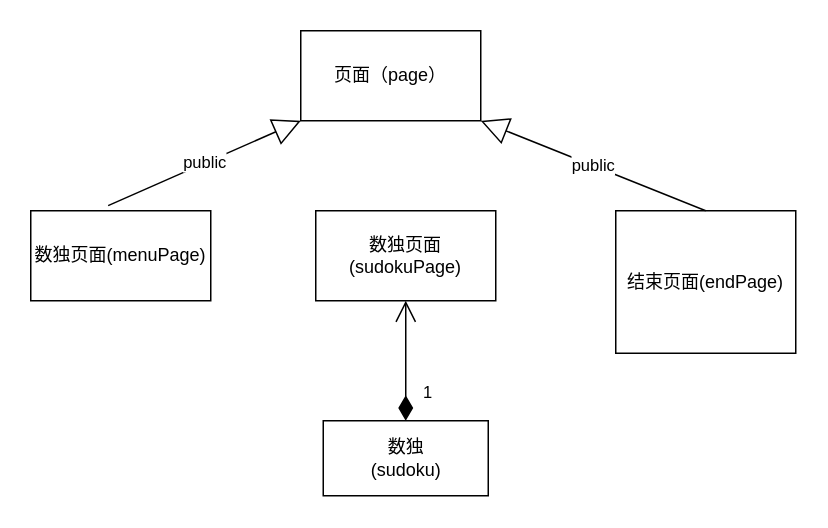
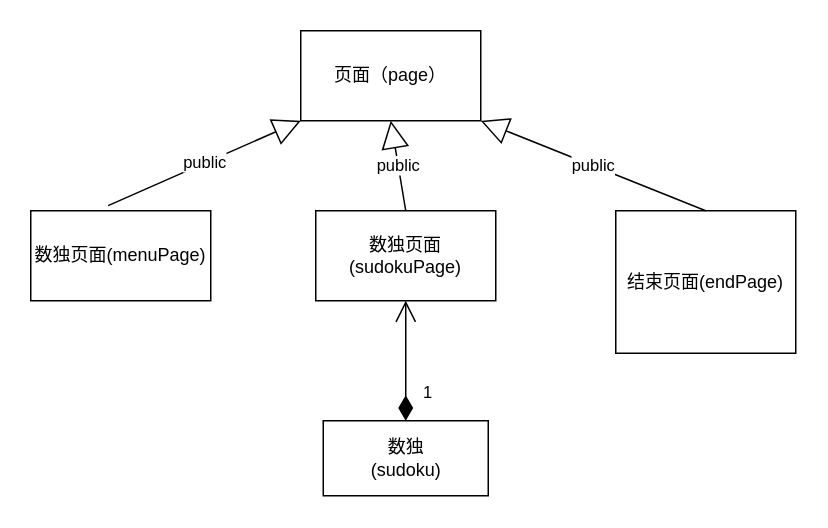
  <mxCell id="0" />
  <mxCell id="1" parent="0" />
  <mxCell id="2" value="页面（page）" style="rounded=0;whiteSpace=wrap;html=1;" parent="1" vertex="1"><mxGeometry x="200" y="20" width="120" height="60" as="geometry" /></mxCell>
  <mxCell id="3" value="数独页面(menuPage)" style="rounded=0;whiteSpace=wrap;html=1;" parent="1" vertex="1"><mxGeometry x="20" y="140" width="120" height="60" as="geometry" /></mxCell>
  <mxCell id="4" value="数独页面(sudokuPage)" style="rounded=0;whiteSpace=wrap;html=1;" parent="1" vertex="1"><mxGeometry x="210" y="140" width="120" height="60" as="geometry" /></mxCell>
  <mxCell id="5" value="结束页面(endPage)" style="rounded=0;whiteSpace=wrap;html=1;" parent="1" vertex="1"><mxGeometry x="410" y="140" width="120" height="95" as="geometry" /></mxCell>
  <mxCell id="6" value="public" style="endArrow=block;endSize=16;endFill=0;html=1;rounded=0;exitX=0.43;exitY=-0.057;exitDx=0;exitDy=0;exitPerimeter=0;entryX=0;entryY=1;entryDx=0;entryDy=0;" parent="1" source="3" target="2" edge="1"><mxGeometry width="160" relative="1" as="geometry"><mxPoint x="260" y="300" as="sourcePoint" /><mxPoint x="420" y="300" as="targetPoint" /></mxGeometry></mxCell>
+ <mxCell id="7" value="public" style="endArrow=block;endSize=16;endFill=0;html=1;rounded=0;exitX=0.5;exitY=0;exitDx=0;exitDy=0;entryX=0.5;entryY=1;entryDx=0;entryDy=0;" parent="1" source="4" target="2" edge="1"><mxGeometry width="160" relative="1" as="geometry"><mxPoint x="260" y="300" as="sourcePoint" /><mxPoint x="420" y="300" as="targetPoint" /></mxGeometry></mxCell>
  <mxCell id="8" value="public" style="endArrow=block;endSize=16;endFill=0;html=1;rounded=0;exitX=0.5;exitY=0;exitDx=0;exitDy=0;entryX=1;entryY=1;entryDx=0;entryDy=0;" parent="1" source="5" target="2" edge="1"><mxGeometry width="160" relative="1" as="geometry"><mxPoint x="260" y="300" as="sourcePoint" /><mxPoint x="420" y="300" as="targetPoint" /></mxGeometry></mxCell>
  <mxCell id="9" value="数独&lt;br&gt;(sudoku)" style="html=1;" vertex="1" parent="1"><mxGeometry x="215" y="280" width="110" height="50" as="geometry" /></mxCell>
  <mxCell id="10" value="1" style="endArrow=open;html=1;endSize=12;startArrow=diamondThin;startSize=14;startFill=1;edgeStyle=orthogonalEdgeStyle;align=left;verticalAlign=bottom;rounded=0;exitX=0.5;exitY=0;exitDx=0;exitDy=0;entryX=0.5;entryY=1;entryDx=0;entryDy=0;" edge="1" parent="1" source="9" target="4"><mxGeometry x="-0.75" y="-10" relative="1" as="geometry"><mxPoint x="260" y="200" as="sourcePoint" /><mxPoint x="420" y="200" as="targetPoint" /><mxPoint as="offset" /></mxGeometry></mxCell>
